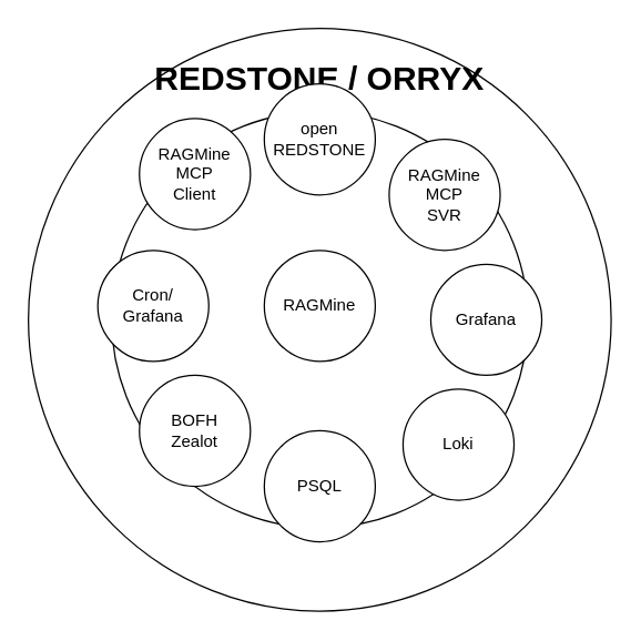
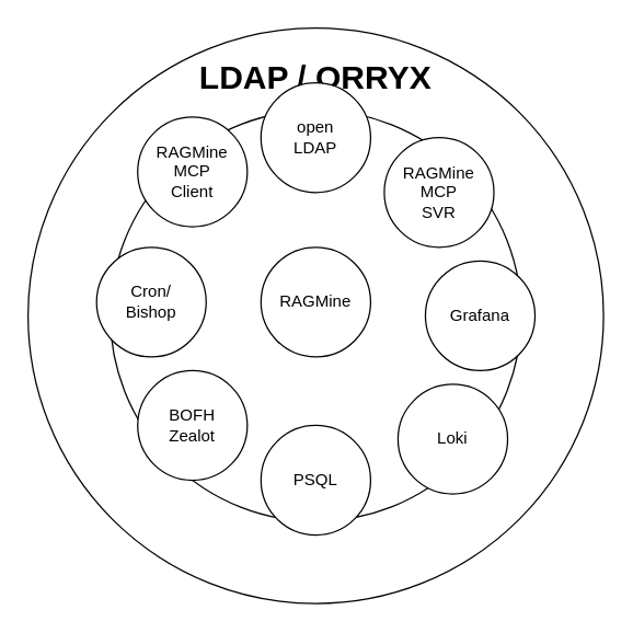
  <mxCell id="0" />
  <mxCell id="1" parent="0" />
- <mxCell id="2" value="&lt;h1&gt;REDSTONE / ORRYX&lt;/h1&gt;" style="ellipse;whiteSpace=wrap;html=1;aspect=fixed;verticalAlign=top;direction=south;" vertex="1" parent="1"><mxGeometry x="20" y="20" width="420" height="420" as="geometry" /></mxCell>
+ <mxCell id="2" value="&lt;h1&gt;LDAP / ORRYX&lt;/h1&gt;" style="ellipse;whiteSpace=wrap;html=1;aspect=fixed;verticalAlign=top;direction=south;" vertex="1" parent="1"><mxGeometry x="20" y="20" width="420" height="420" as="geometry" /></mxCell>
  <mxCell id="3" value="" style="ellipse;whiteSpace=wrap;html=1;aspect=fixed;" parent="1" vertex="1"><mxGeometry x="80" y="80" width="300" height="300" as="geometry" /></mxCell>
- <mxCell id="4" value="open&lt;div&gt;REDSTONE&lt;/div&gt;" style="ellipse;whiteSpace=wrap;html=1;aspect=fixed;" parent="1" vertex="1"><mxGeometry x="190" y="60" width="80" height="80" as="geometry" /></mxCell>
+ <mxCell id="4" value="open&lt;div&gt;LDAP&lt;/div&gt;" style="ellipse;whiteSpace=wrap;html=1;aspect=fixed;" parent="1" vertex="1"><mxGeometry x="190" y="60" width="80" height="80" as="geometry" /></mxCell>
  <mxCell id="5" value="Grafana" style="ellipse;whiteSpace=wrap;html=1;aspect=fixed;" parent="1" vertex="1"><mxGeometry x="310" y="190" width="80" height="80" as="geometry" /></mxCell>
  <mxCell id="6" value="PSQL" style="ellipse;whiteSpace=wrap;html=1;aspect=fixed;" parent="1" vertex="1"><mxGeometry x="190" y="310" width="80" height="80" as="geometry" /></mxCell>
  <mxCell id="7" value="Loki" style="ellipse;whiteSpace=wrap;html=1;aspect=fixed;" parent="1" vertex="1"><mxGeometry x="290" y="280" width="80" height="80" as="geometry" /></mxCell>
  <mxCell id="8" value="RAGMine" style="ellipse;whiteSpace=wrap;html=1;aspect=fixed;" parent="1" vertex="1"><mxGeometry x="190" y="180" width="80" height="80" as="geometry" /></mxCell>
  <mxCell id="9" value="BOFH&lt;div&gt;Zealot&lt;/div&gt;" style="ellipse;whiteSpace=wrap;html=1;aspect=fixed;" parent="1" vertex="1"><mxGeometry x="100" y="270" width="80" height="80" as="geometry" /></mxCell>
  <mxCell id="10" value="RAGMine&lt;div&gt;MCP&lt;div&gt;Client&lt;/div&gt;&lt;/div&gt;" style="ellipse;whiteSpace=wrap;html=1;aspect=fixed;" parent="1" vertex="1"><mxGeometry x="100" y="85" width="80" height="80" as="geometry" /></mxCell>
  <mxCell id="11" value="RAGMine&lt;div&gt;MCP&lt;/div&gt;&lt;div&gt;SVR&lt;/div&gt;" style="ellipse;whiteSpace=wrap;html=1;aspect=fixed;" parent="1" vertex="1"><mxGeometry x="280" y="100" width="80" height="80" as="geometry" /></mxCell>
- <mxCell id="12" value="Cron/&lt;div&gt;Grafana&lt;/div&gt;" style="ellipse;whiteSpace=wrap;html=1;aspect=fixed;" parent="1" vertex="1"><mxGeometry x="70" y="180" width="80" height="80" as="geometry" /></mxCell>
+ <mxCell id="12" value="Cron/&lt;div&gt;Bishop&lt;/div&gt;" style="ellipse;whiteSpace=wrap;html=1;aspect=fixed;" parent="1" vertex="1"><mxGeometry x="70" y="180" width="80" height="80" as="geometry" /></mxCell>
